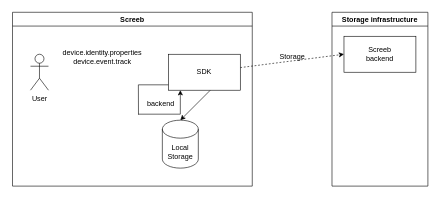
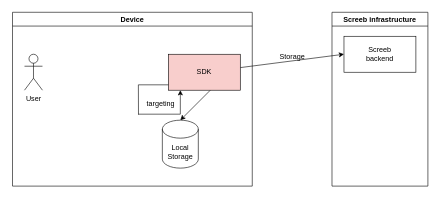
  <mxCell id="0" />
  <mxCell id="1" parent="0" />
- <mxCell id="2" style="edgeStyle=none;html=1;entryX=0;entryY=0.5;entryDx=0;entryDy=0;dashed=1;" parent="1" source="4" target="5" edge="1"><mxGeometry relative="1" as="geometry" /></mxCell>
+ <mxCell id="2" style="edgeStyle=none;html=1;entryX=0;entryY=0.5;entryDx=0;entryDy=0;" parent="1" source="4" target="5" edge="1"><mxGeometry relative="1" as="geometry" /></mxCell>
  <mxCell id="3" style="edgeStyle=none;html=1;entryX=0.5;entryY=0;entryDx=0;entryDy=0;entryPerimeter=0;" parent="1" target="14" edge="1"><mxGeometry relative="1" as="geometry"><mxPoint x="350" y="150" as="sourcePoint" /></mxGeometry></mxCell>
- <mxCell id="4" value="SDK" style="rounded=0;whiteSpace=wrap;html=1;" parent="1" vertex="1"><mxGeometry x="280" y="90" width="120" height="60" as="geometry" /></mxCell>
+ <mxCell id="4" value="SDK" style="rounded=0;whiteSpace=wrap;html=1;fillColor=#f8cecc;" parent="1" vertex="1"><mxGeometry x="280" y="90" width="120" height="60" as="geometry" /></mxCell>
  <mxCell id="5" value="Screeb&lt;br&gt;backend" style="rounded=0;whiteSpace=wrap;html=1;" parent="1" vertex="1"><mxGeometry x="573" y="60" width="120" height="60" as="geometry" /></mxCell>
- <mxCell id="6" value="User" style="shape=umlActor;verticalLabelPosition=bottom;verticalAlign=top;html=1;outlineConnect=0;" parent="1" vertex="1"><mxGeometry x="50" y="90" width="30" height="60" as="geometry" /></mxCell>
- <mxCell id="7" value="device.identity.properties&lt;br&gt;device.event.track" style="text;html=1;strokeColor=none;fillColor=none;align=center;verticalAlign=middle;whiteSpace=wrap;rounded=0;" parent="1" vertex="1"><mxGeometry x="140" y="80" width="60" height="30" as="geometry" /></mxCell>
- <mxCell id="8" value="Screeb" style="swimlane;whiteSpace=wrap;html=1;" parent="1" vertex="1"><mxGeometry x="20" y="20" width="400" height="290" as="geometry" /></mxCell>
+ <mxCell id="6" value="User" style="shape=umlActor;verticalLabelPosition=bottom;verticalAlign=top;html=1;outlineConnect=0;" parent="1" vertex="1"><mxGeometry x="40" y="90" width="30" height="60" as="geometry" /></mxCell>
+ <mxCell id="8" value="Device" style="swimlane;whiteSpace=wrap;html=1;" parent="1" vertex="1"><mxGeometry x="20" y="20" width="400" height="290" as="geometry" /></mxCell>
  <mxCell id="9" value="" style="endArrow=none;html=1;" parent="8" edge="1"><mxGeometry width="50" height="50" relative="1" as="geometry"><mxPoint x="260" y="121" as="sourcePoint" /><mxPoint x="210" y="121" as="targetPoint" /></mxGeometry></mxCell>
  <mxCell id="10" value="" style="endArrow=none;html=1;" parent="8" edge="1"><mxGeometry width="50" height="50" relative="1" as="geometry"><mxPoint x="210" y="170" as="sourcePoint" /><mxPoint x="280" y="170" as="targetPoint" /></mxGeometry></mxCell>
- <mxCell id="11" value="backend" style="text;html=1;align=center;verticalAlign=middle;resizable=0;points=[];autosize=1;strokeColor=none;fillColor=none;" parent="8" vertex="1"><mxGeometry x="212" y="138" width="70" height="30" as="geometry" /></mxCell>
+ <mxCell id="11" value="targeting" style="text;html=1;align=center;verticalAlign=middle;resizable=0;points=[];autosize=1;strokeColor=none;fillColor=none;" parent="8" vertex="1"><mxGeometry x="212" y="138" width="70" height="30" as="geometry" /></mxCell>
  <mxCell id="12" value="" style="endArrow=classic;html=1;" parent="8" edge="1"><mxGeometry width="50" height="50" relative="1" as="geometry"><mxPoint x="280" y="170" as="sourcePoint" /><mxPoint x="280" y="130" as="targetPoint" /></mxGeometry></mxCell>
  <mxCell id="13" value="" style="endArrow=none;html=1;exitX=-0.026;exitY=0.962;exitDx=0;exitDy=0;exitPerimeter=0;" parent="8" edge="1"><mxGeometry width="50" height="50" relative="1" as="geometry"><mxPoint x="210.18" y="170.86" as="sourcePoint" /><mxPoint x="210" y="121" as="targetPoint" /></mxGeometry></mxCell>
  <mxCell id="14" value="Local&lt;br&gt;Storage" style="shape=cylinder3;whiteSpace=wrap;html=1;boundedLbl=1;backgroundOutline=1;size=15;" parent="8" vertex="1"><mxGeometry x="250" y="180" width="60" height="80" as="geometry" /></mxCell>
- <mxCell id="15" value="Storage infrastructure" style="swimlane;whiteSpace=wrap;html=1;" parent="1" vertex="1"><mxGeometry x="553" y="20" width="160" height="290" as="geometry" /></mxCell>
+ <mxCell id="15" value="Screeb infrastructure" style="swimlane;whiteSpace=wrap;html=1;" parent="1" vertex="1"><mxGeometry x="553" y="20" width="160" height="290" as="geometry" /></mxCell>
  <mxCell id="16" value="Storage" style="text;html=1;strokeColor=none;fillColor=none;align=center;verticalAlign=middle;whiteSpace=wrap;rounded=0;" vertex="1" parent="1"><mxGeometry x="432" y="80" width="110" height="30" as="geometry" /></mxCell>
